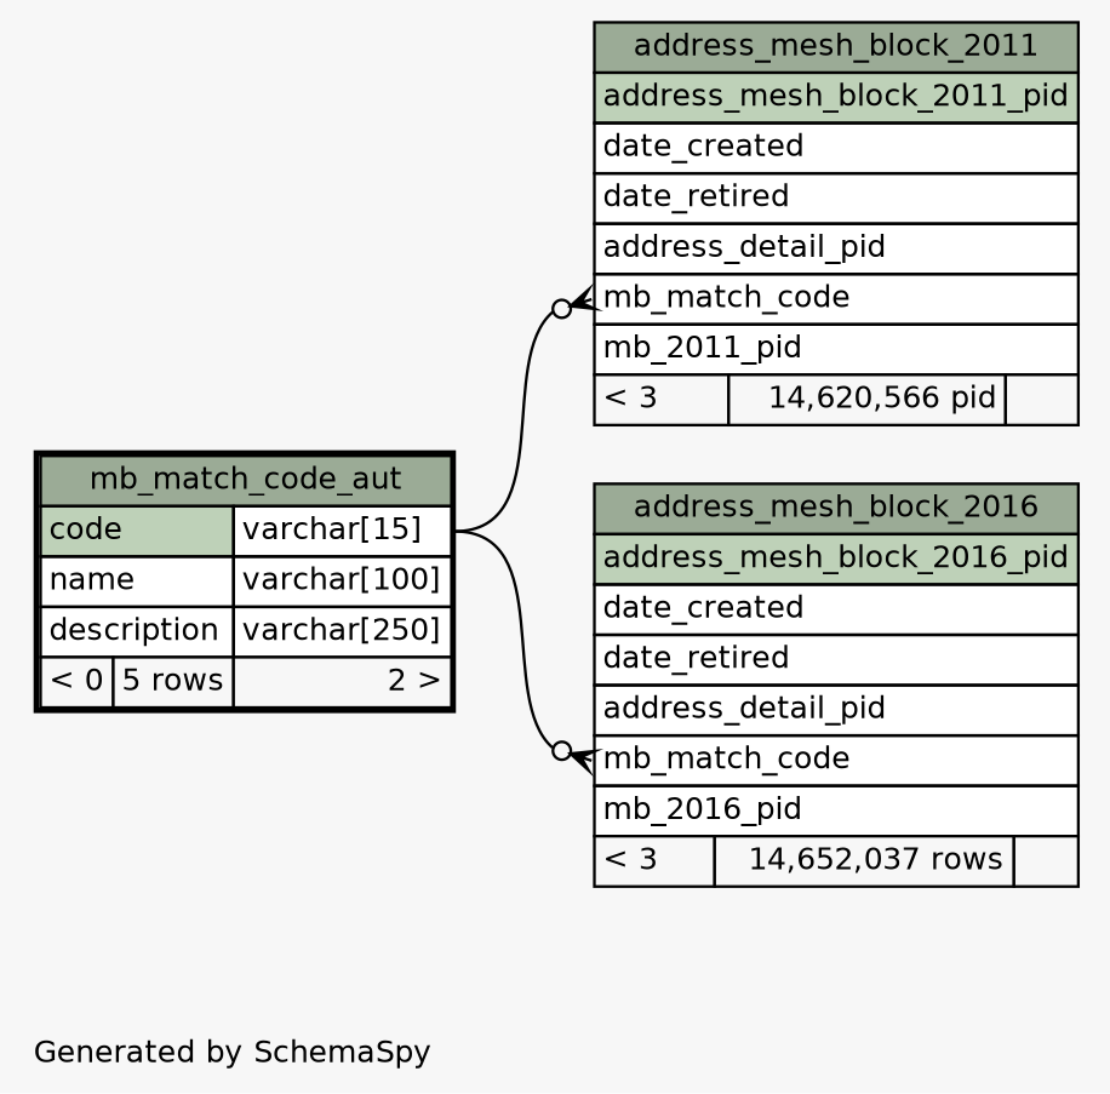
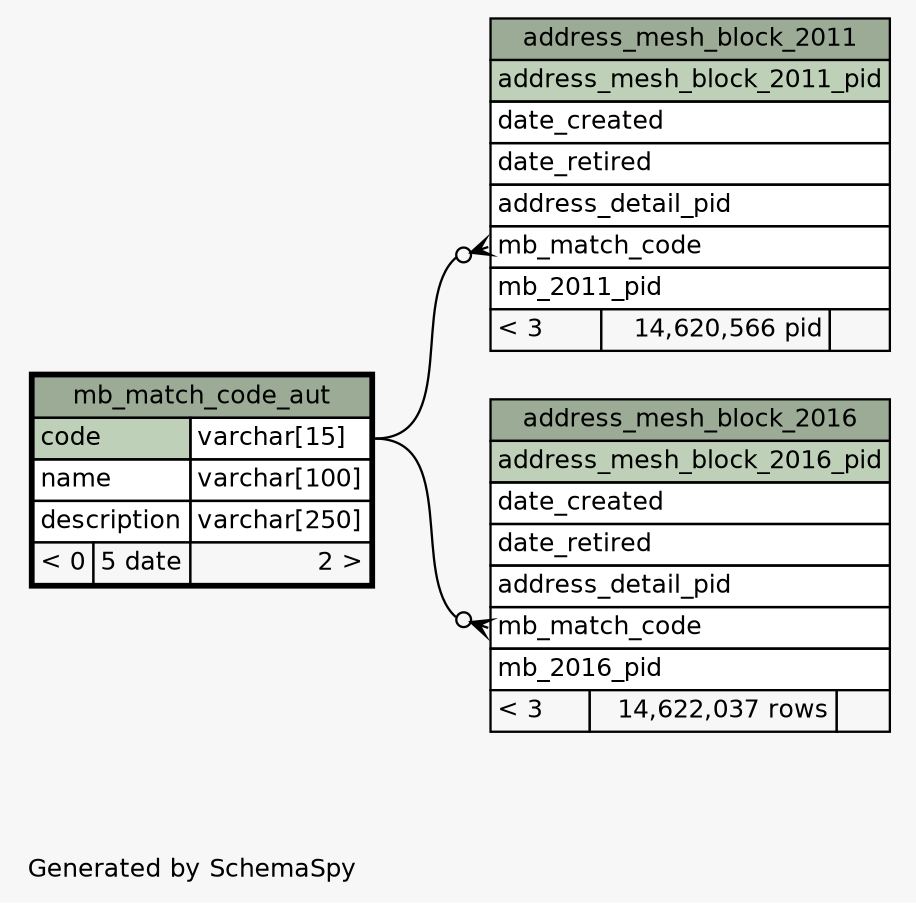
  digraph {
    bgcolor="#f7f7f7"
    fontname=Helvetica
    fontsize=11
    label="\nGenerated by SchemaSpy"
    labeljust=l
    nodesep=0.18
    rankdir=RL
    ranksep=0.46
    node [fontname=Helvetica fontsize=11 shape=plaintext]
    edge [arrowhead=none arrowsize=0.8 arrowtail=crowodot dir=back headport="code.type:e" tailport="mb_match_code:w"]
    n1 [label=<     <TABLE BORDER="0" CELLBORDER="1" CELLSPACING="0" BGCOLOR="#ffffff">       <TR><TD COLSPAN="3" BGCOLOR="#9bab96" ALIGN="CENTER">address_mesh_block_2011</TD></TR>       <TR><TD PORT="address_mesh_block_2011_pid" COLSPAN="3" BGCOLOR="#bed1b8" ALIGN="LEFT">address_mesh_block_2011_pid</TD></TR>       <TR><TD PORT="date_created" COLSPAN="3" ALIGN="LEFT">date_created</TD></TR>       <TR><TD PORT="date_retired" COLSPAN="3" ALIGN="LEFT">date_retired</TD></TR>       <TR><TD PORT="address_detail_pid" COLSPAN="3" ALIGN="LEFT">address_detail_pid</TD></TR>       <TR><TD PORT="mb_match_code" COLSPAN="3" ALIGN="LEFT">mb_match_code</TD></TR>       <TR><TD PORT="mb_2011_pid" COLSPAN="3" ALIGN="LEFT">mb_2011_pid</TD></TR>       <TR><TD ALIGN="LEFT" BGCOLOR="#f7f7f7">&lt; 3</TD><TD ALIGN="RIGHT" BGCOLOR="#f7f7f7">14,620,566 pid</TD><TD ALIGN="RIGHT" BGCOLOR="#f7f7f7">  </TD></TR>     </TABLE>>]
-   n2 [label=<     <TABLE BORDER="2" CELLBORDER="1" CELLSPACING="0" BGCOLOR="#ffffff">       <TR><TD COLSPAN="3" BGCOLOR="#9bab96" ALIGN="CENTER">mb_match_code_aut</TD></TR>       <TR><TD PORT="code" COLSPAN="2" BGCOLOR="#bed1b8" ALIGN="LEFT">code</TD><TD PORT="code.type" ALIGN="LEFT">varchar[15]</TD></TR>       <TR><TD PORT="name" COLSPAN="2" ALIGN="LEFT">name</TD><TD PORT="name.type" ALIGN="LEFT">varchar[100]</TD></TR>       <TR><TD PORT="description" COLSPAN="2" ALIGN="LEFT">description</TD><TD PORT="description.type" ALIGN="LEFT">varchar[250]</TD></TR>       <TR><TD ALIGN="LEFT" BGCOLOR="#f7f7f7">&lt; 0</TD><TD ALIGN="RIGHT" BGCOLOR="#f7f7f7">5 rows</TD><TD ALIGN="RIGHT" BGCOLOR="#f7f7f7">2 &gt;</TD></TR>     </TABLE>>]
-   n3 [label=<     <TABLE BORDER="0" CELLBORDER="1" CELLSPACING="0" BGCOLOR="#ffffff">       <TR><TD COLSPAN="3" BGCOLOR="#9bab96" ALIGN="CENTER">address_mesh_block_2016</TD></TR>       <TR><TD PORT="address_mesh_block_2016_pid" COLSPAN="3" BGCOLOR="#bed1b8" ALIGN="LEFT">address_mesh_block_2016_pid</TD></TR>       <TR><TD PORT="date_created" COLSPAN="3" ALIGN="LEFT">date_created</TD></TR>       <TR><TD PORT="date_retired" COLSPAN="3" ALIGN="LEFT">date_retired</TD></TR>       <TR><TD PORT="address_detail_pid" COLSPAN="3" ALIGN="LEFT">address_detail_pid</TD></TR>       <TR><TD PORT="mb_match_code" COLSPAN="3" ALIGN="LEFT">mb_match_code</TD></TR>       <TR><TD PORT="mb_2016_pid" COLSPAN="3" ALIGN="LEFT">mb_2016_pid</TD></TR>       <TR><TD ALIGN="LEFT" BGCOLOR="#f7f7f7">&lt; 3</TD><TD ALIGN="RIGHT" BGCOLOR="#f7f7f7">14,652,037 rows</TD><TD ALIGN="RIGHT" BGCOLOR="#f7f7f7">  </TD></TR>     </TABLE>>]
+   n2 [label=<     <TABLE BORDER="2" CELLBORDER="1" CELLSPACING="0" BGCOLOR="#ffffff">       <TR><TD COLSPAN="3" BGCOLOR="#9bab96" ALIGN="CENTER">mb_match_code_aut</TD></TR>       <TR><TD PORT="code" COLSPAN="2" BGCOLOR="#bed1b8" ALIGN="LEFT">code</TD><TD PORT="code.type" ALIGN="LEFT">varchar[15]</TD></TR>       <TR><TD PORT="name" COLSPAN="2" ALIGN="LEFT">name</TD><TD PORT="name.type" ALIGN="LEFT">varchar[100]</TD></TR>       <TR><TD PORT="description" COLSPAN="2" ALIGN="LEFT">description</TD><TD PORT="description.type" ALIGN="LEFT">varchar[250]</TD></TR>       <TR><TD ALIGN="LEFT" BGCOLOR="#f7f7f7">&lt; 0</TD><TD ALIGN="RIGHT" BGCOLOR="#f7f7f7">5 date</TD><TD ALIGN="RIGHT" BGCOLOR="#f7f7f7">2 &gt;</TD></TR>     </TABLE>>]
+   n3 [label=<     <TABLE BORDER="0" CELLBORDER="1" CELLSPACING="0" BGCOLOR="#ffffff">       <TR><TD COLSPAN="3" BGCOLOR="#9bab96" ALIGN="CENTER">address_mesh_block_2016</TD></TR>       <TR><TD PORT="address_mesh_block_2016_pid" COLSPAN="3" BGCOLOR="#bed1b8" ALIGN="LEFT">address_mesh_block_2016_pid</TD></TR>       <TR><TD PORT="date_created" COLSPAN="3" ALIGN="LEFT">date_created</TD></TR>       <TR><TD PORT="date_retired" COLSPAN="3" ALIGN="LEFT">date_retired</TD></TR>       <TR><TD PORT="address_detail_pid" COLSPAN="3" ALIGN="LEFT">address_detail_pid</TD></TR>       <TR><TD PORT="mb_match_code" COLSPAN="3" ALIGN="LEFT">mb_match_code</TD></TR>       <TR><TD PORT="mb_2016_pid" COLSPAN="3" ALIGN="LEFT">mb_2016_pid</TD></TR>       <TR><TD ALIGN="LEFT" BGCOLOR="#f7f7f7">&lt; 3</TD><TD ALIGN="RIGHT" BGCOLOR="#f7f7f7">14,622,037 rows</TD><TD ALIGN="RIGHT" BGCOLOR="#f7f7f7">  </TD></TR>     </TABLE>>]
    n1 -> n2
    n3 -> n2
  }
